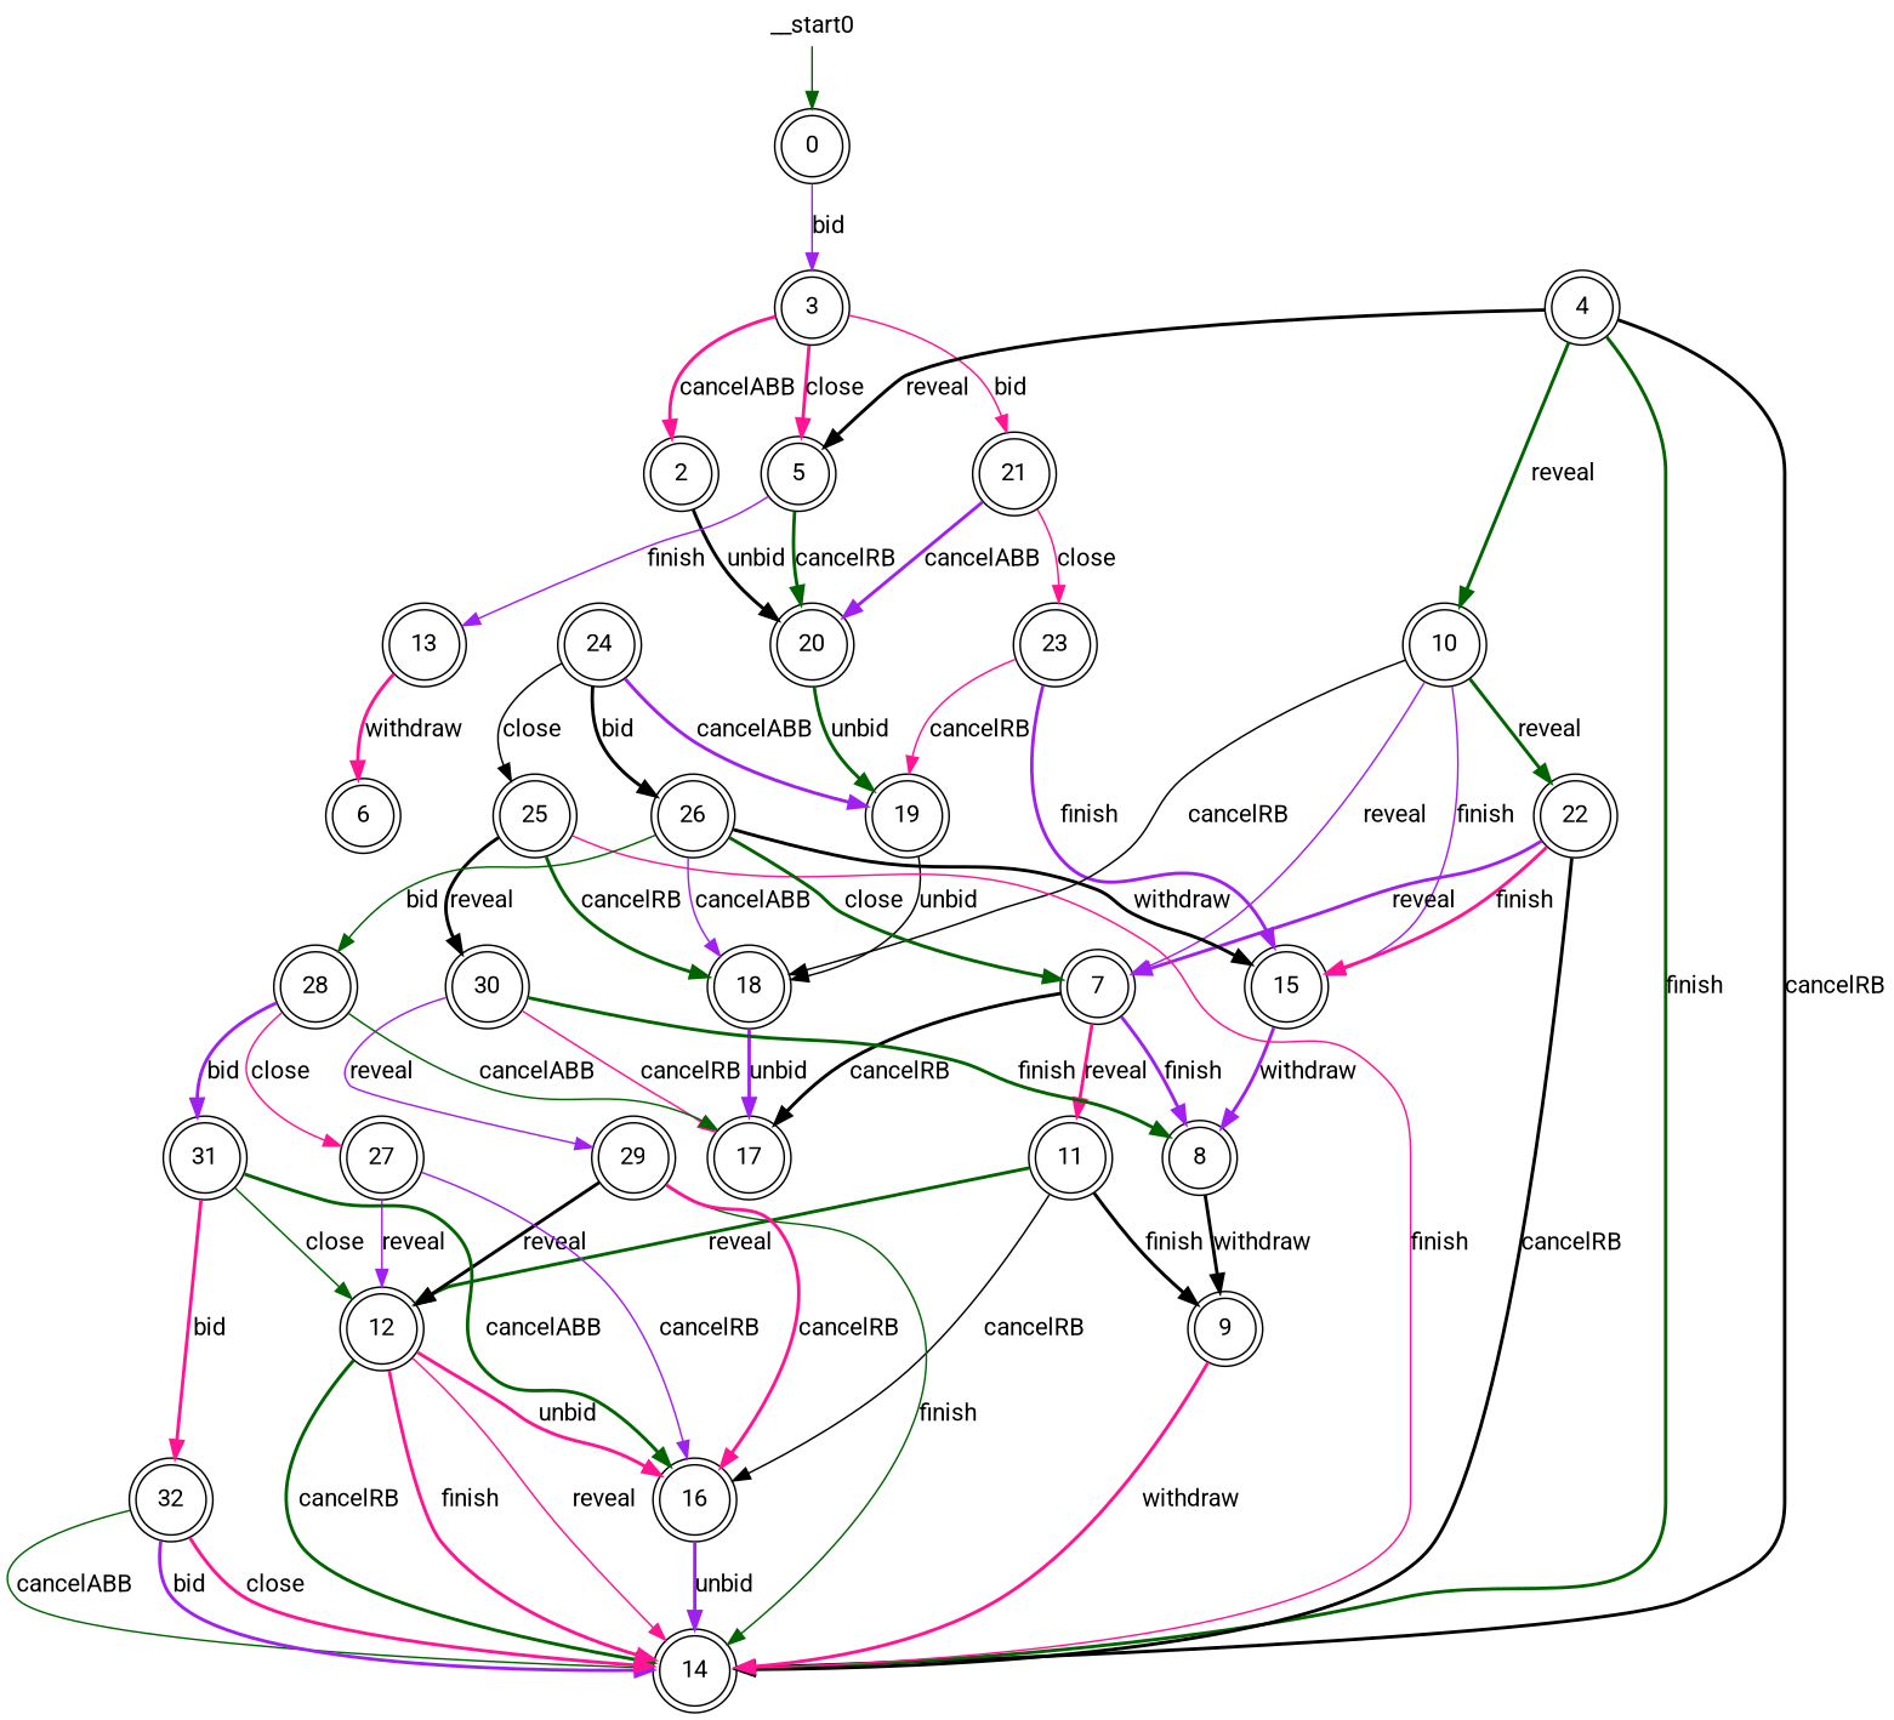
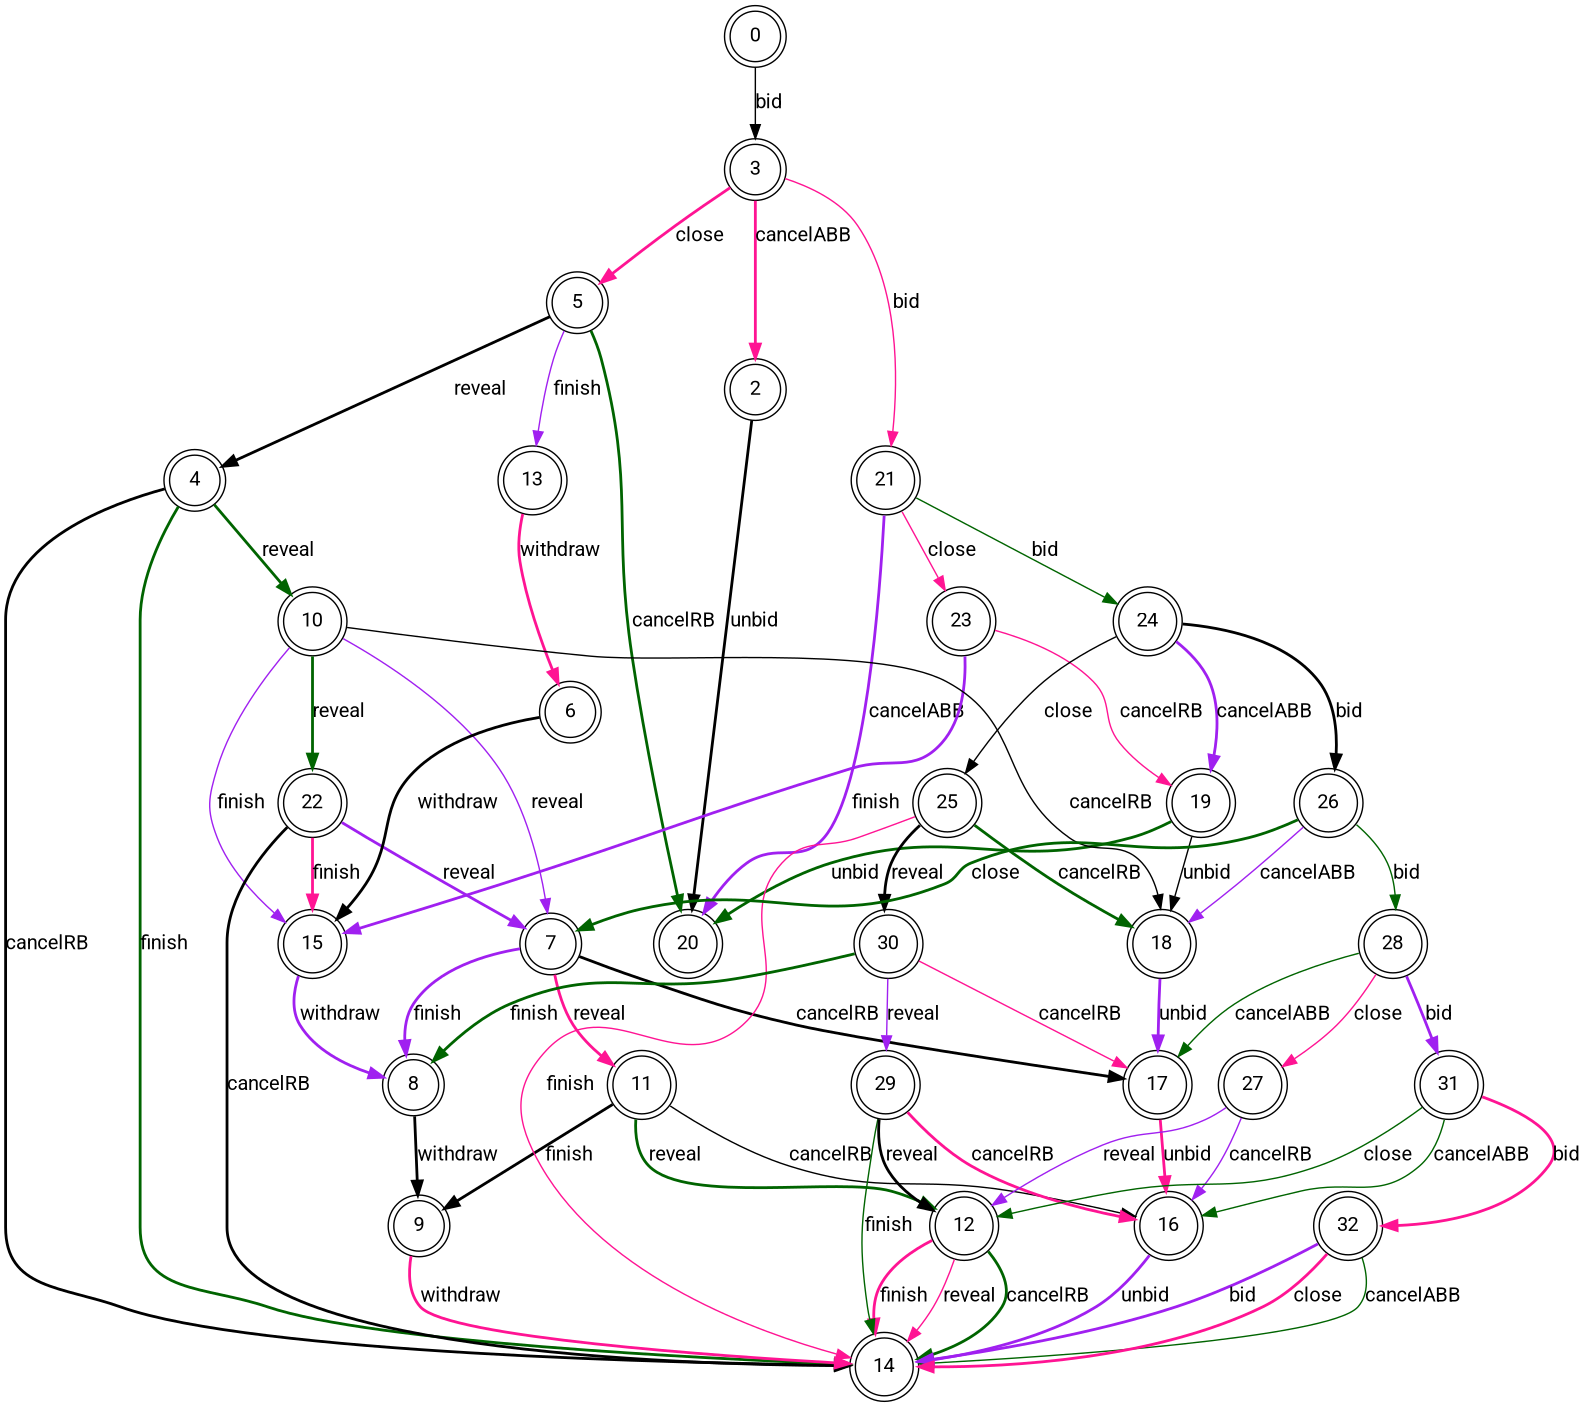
  digraph {
    fontname=Roboto
    node [fontname=Roboto shape=doublecircle]
    edge [color=deeppink fontname=Roboto style=bold]
    n1 [label=0]
    n2 [label=3]
    n3 [label=2]
    n4 [label=5]
    n5 [label=21]
    n6 [label=20]
    n7 [label=19]
    n8 [label=4]
    n9 [label=13]
    n10 [label=23]
    n11 [label=24]
    n12 [label=10]
    n13 [label=14]
    n14 [label=15]
    n15 [label=7]
    n16 [label=18]
    n17 [label=22]
    n18 [label=6]
    n19 [label=8]
    n20 [label=11]
    n21 [label=17]
    n22 [label=9]
    n23 [label=12]
    n24 [label=16]
    n25 [label=25]
    n26 [label=26]
    n27 [label=30]
    n28 [label=28]
    n29 [label=29]
    n30 [label=27]
    n31 [label=31]
    n32 [label=32]
-   __start0 [height=0 shape=none width=0]
-   n1 -> n2 [color=purple label=bid style=solid]
+   n1 -> n2 [color=black label=bid style=solid]
    n2 -> n3 [label=cancelABB]
    n2 -> n4 [label=close]
    n2 -> n5 [label=bid style=solid]
    n3 -> n6 [color=black label=unbid]
    n4 -> n6 [color=darkgreen label=cancelRB]
-   n8 -> n4 [color=black label=reveal]
+   n4 -> n8 [color=black label=reveal]
    n4 -> n9 [color=purple label=finish style=solid]
    n5 -> n6 [color=purple label=cancelABB]
    n5 -> n10 [label=close style=solid]
-   n6 -> n7 [color=darkgreen label=unbid]
+   n5 -> n11 [color=darkgreen label=bid style=solid]
+   n7 -> n6 [color=darkgreen label=unbid]
    n7 -> n16 [color=black label=unbid style=solid]
    n8 -> n12 [color=darkgreen label=reveal]
    n8 -> n13 [color=black label=cancelRB]
    n8 -> n13 [color=darkgreen label=finish]
    n9 -> n18 [label=withdraw]
    n10 -> n7 [label=cancelRB style=solid]
    n10 -> n14 [color=purple label=finish]
    n11 -> n7 [color=purple label=cancelABB]
    n11 -> n25 [color=black label=close style=solid]
    n11 -> n26 [color=black label=bid]
    n12 -> n14 [color=purple label=finish style=solid]
    n12 -> n15 [color=purple label=reveal style=solid]
    n12 -> n16 [color=black label=cancelRB style=solid]
    n12 -> n17 [color=darkgreen label=reveal]
    n14 -> n19 [color=purple label=withdraw]
    n15 -> n19 [color=purple label=finish]
    n15 -> n20 [label=reveal]
    n15 -> n21 [color=black label=cancelRB]
    n16 -> n21 [color=purple label=unbid]
    n17 -> n13 [color=black label=cancelRB]
    n17 -> n14 [label=finish]
    n17 -> n15 [color=purple label=reveal]
-   n26 -> n14 [color=black label=withdraw]
+   n18 -> n14 [color=black label=withdraw]
    n19 -> n22 [color=black label=withdraw]
    n20 -> n22 [color=black label=finish]
    n20 -> n23 [color=darkgreen label=reveal]
    n20 -> n24 [color=black label=cancelRB style=solid]
-   n23 -> n24 [label=unbid]
+   n21 -> n24 [label=unbid]
    n22 -> n13 [label=withdraw]
    n23 -> n13 [label=reveal style=solid]
    n23 -> n13 [color=darkgreen label=cancelRB]
    n23 -> n13 [label=finish]
    n24 -> n13 [color=purple label=unbid]
    n25 -> n13 [label=finish style=solid]
    n25 -> n16 [color=darkgreen label=cancelRB]
    n25 -> n27 [color=black label=reveal]
    n26 -> n15 [color=darkgreen label=close]
    n26 -> n16 [color=purple label=cancelABB style=solid]
    n26 -> n28 [color=darkgreen label=bid style=solid]
    n27 -> n19 [color=darkgreen label=finish]
    n27 -> n21 [label=cancelRB style=solid]
    n27 -> n29 [color=purple label=reveal style=solid]
    n28 -> n21 [color=darkgreen label=cancelABB style=solid]
    n28 -> n30 [label=close style=solid]
    n28 -> n31 [color=purple label=bid]
    n29 -> n13 [color=darkgreen label=finish style=solid]
    n29 -> n23 [color=black label=reveal]
    n29 -> n24 [label=cancelRB]
    n30 -> n23 [color=purple label=reveal style=solid]
    n30 -> n24 [color=purple label=cancelRB style=solid]
    n31 -> n23 [color=darkgreen label=close style=solid]
-   n31 -> n24 [color=darkgreen label=cancelABB]
+   n31 -> n24 [color=darkgreen label=cancelABB style=solid]
    n31 -> n32 [label=bid]
    n32 -> n13 [color=darkgreen label=cancelABB style=solid]
    n32 -> n13 [color=purple label=bid]
    n32 -> n13 [label=close]
-   __start0 -> n1 [color=darkgreen style=solid]
  }
